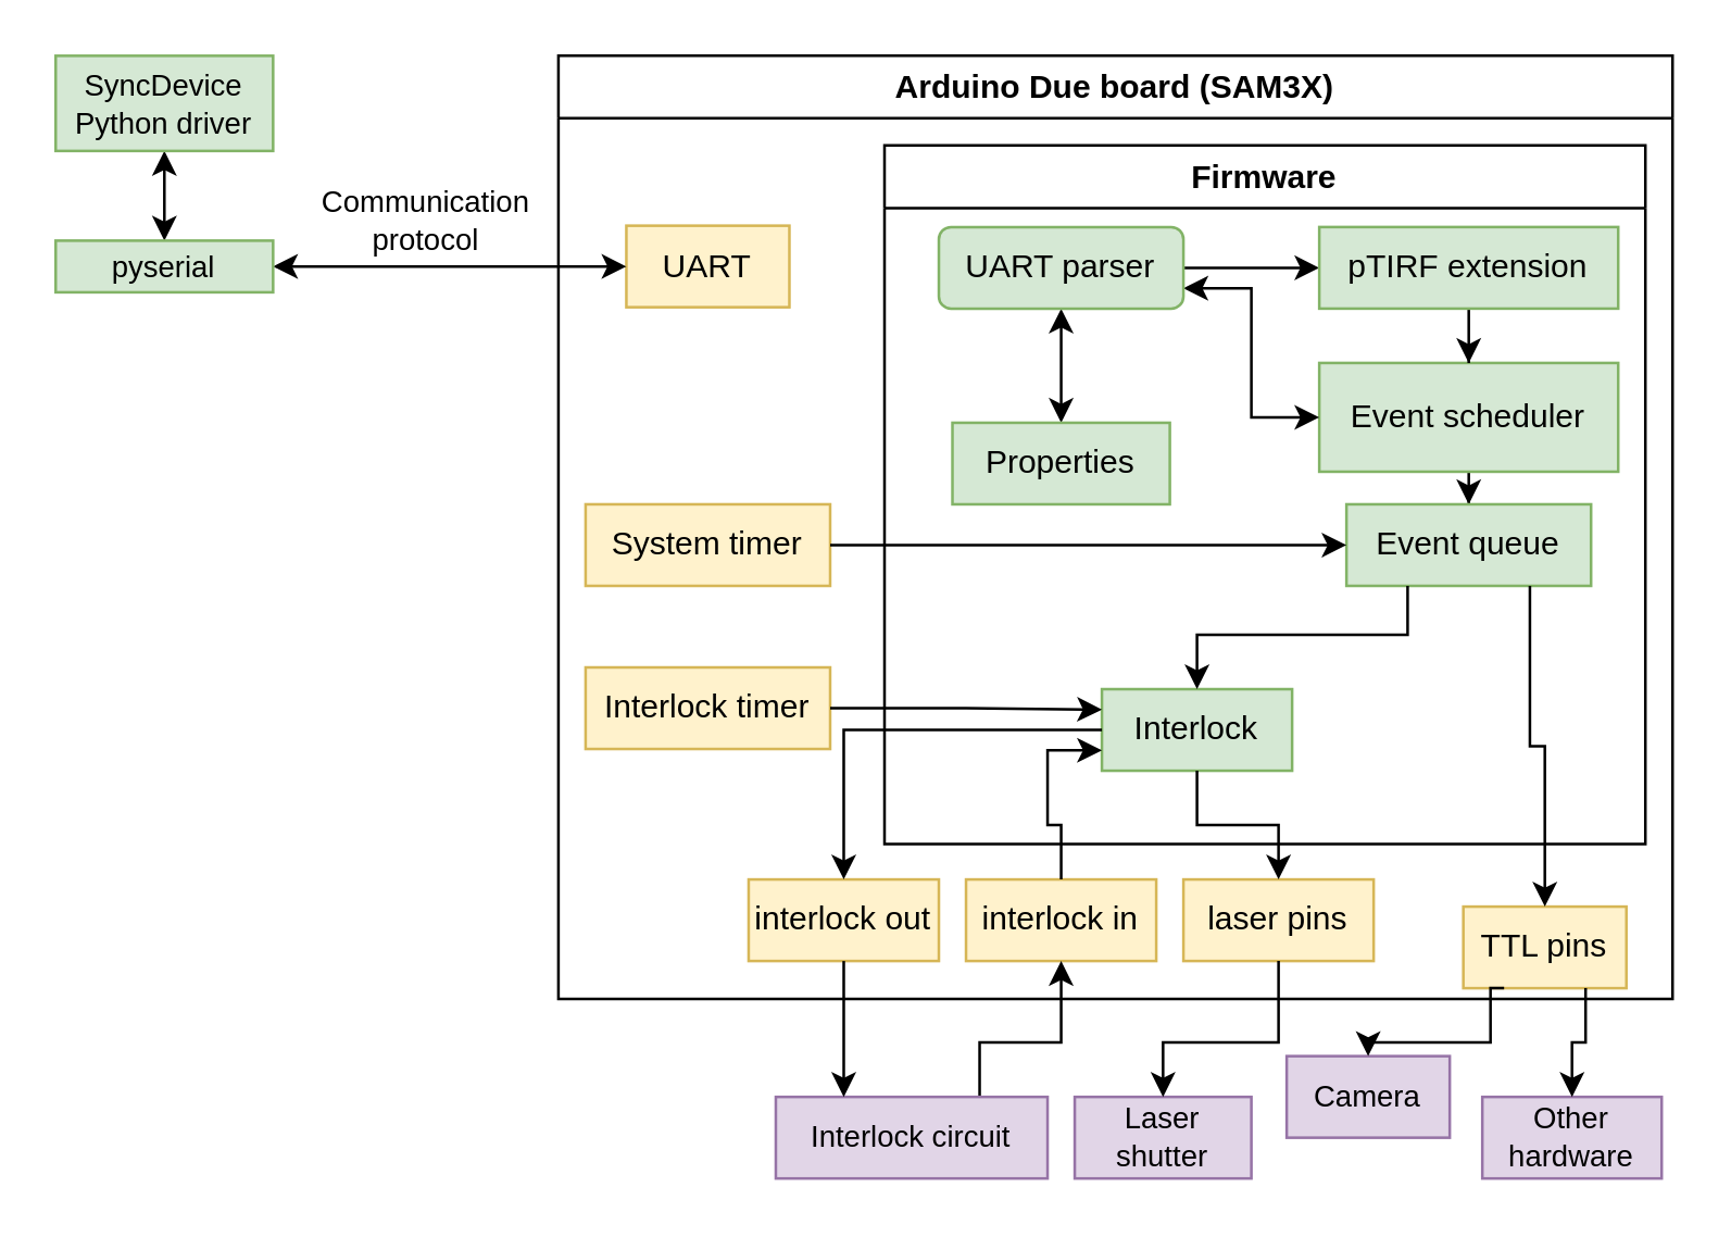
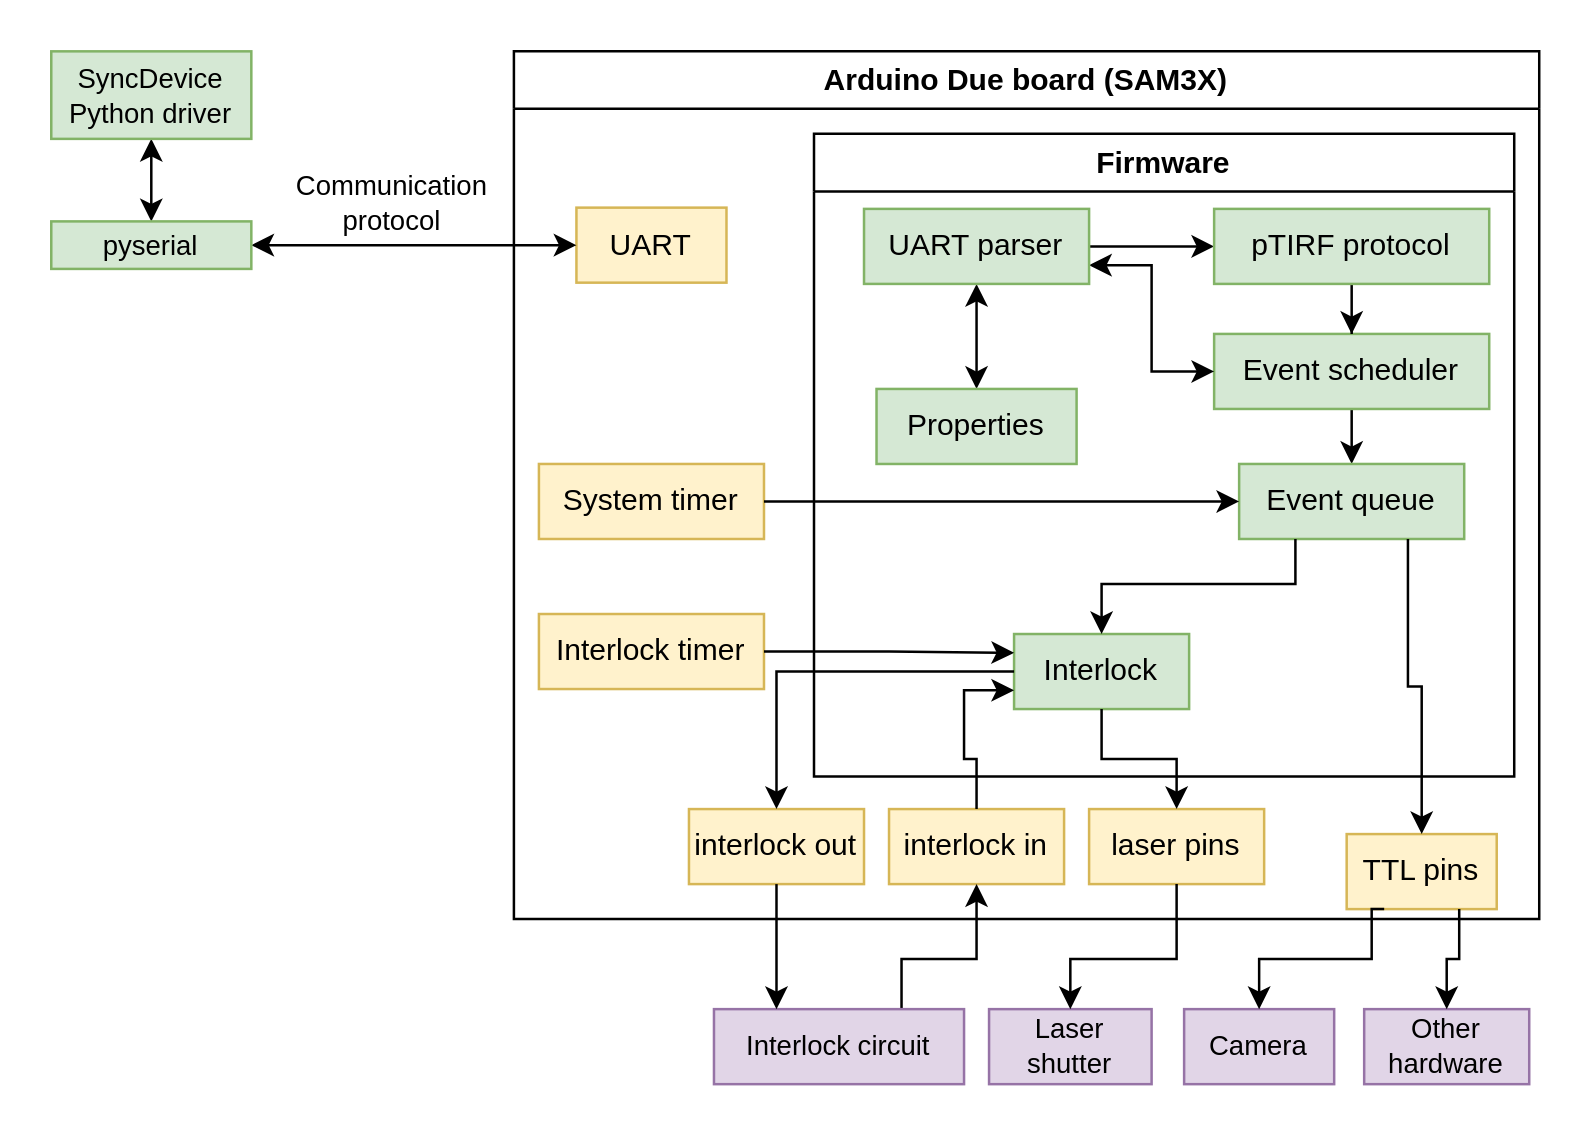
  <mxCell id="0" />
  <mxCell id="1" parent="0" />
  <mxCell id="2" value="Arduino Due board (SAM3X)" style="swimlane;whiteSpace=wrap;html=1;labelBackgroundColor=none;" vertex="1" parent="1"><mxGeometry x="205" y="20" width="410" height="347" as="geometry" /></mxCell>
  <mxCell id="3" value="Firmware" style="swimlane;whiteSpace=wrap;html=1;labelBackgroundColor=none;" vertex="1" parent="2"><mxGeometry x="120" y="33" width="280" height="257" as="geometry" /></mxCell>
  <mxCell id="4" style="edgeStyle=orthogonalEdgeStyle;shape=connector;rounded=0;orthogonalLoop=1;jettySize=auto;html=1;strokeColor=default;align=center;verticalAlign=middle;fontFamily=Helvetica;fontSize=11;fontColor=default;labelBackgroundColor=none;startArrow=none;startFill=0;endArrow=classic;" edge="1" parent="3" source="5" target="13"><mxGeometry relative="1" as="geometry" /></mxCell>
- <mxCell id="5" value="Event scheduler" style="rounded=0;whiteSpace=wrap;html=1;labelBackgroundColor=none;fillColor=#d5e8d4;strokeColor=#82b366;" vertex="1" parent="3"><mxGeometry x="160" y="80" width="110" height="40" as="geometry" /></mxCell>
+ <mxCell id="5" value="Event scheduler" style="rounded=0;whiteSpace=wrap;html=1;labelBackgroundColor=none;fillColor=#d5e8d4;strokeColor=#82b366;" vertex="1" parent="3"><mxGeometry x="160" y="80" width="110" height="30" as="geometry" /></mxCell>
  <mxCell id="6" style="edgeStyle=orthogonalEdgeStyle;shape=connector;rounded=0;orthogonalLoop=1;jettySize=auto;html=1;strokeColor=default;align=center;verticalAlign=middle;fontFamily=Helvetica;fontSize=11;fontColor=default;labelBackgroundColor=none;startArrow=classic;startFill=1;endArrow=classic;entryX=0;entryY=0.5;entryDx=0;entryDy=0;exitX=1;exitY=0.75;exitDx=0;exitDy=0;" edge="1" parent="3" source="9" target="5"><mxGeometry relative="1" as="geometry" /></mxCell>
  <mxCell id="7" style="edgeStyle=orthogonalEdgeStyle;shape=connector;rounded=0;orthogonalLoop=1;jettySize=auto;html=1;entryX=0;entryY=0.5;entryDx=0;entryDy=0;strokeColor=default;align=center;verticalAlign=middle;fontFamily=Helvetica;fontSize=11;fontColor=default;labelBackgroundColor=none;startArrow=none;startFill=0;endArrow=classic;" edge="1" parent="3" source="9" target="11"><mxGeometry relative="1" as="geometry" /></mxCell>
  <mxCell id="8" style="edgeStyle=orthogonalEdgeStyle;shape=connector;rounded=0;orthogonalLoop=1;jettySize=auto;html=1;strokeColor=default;align=center;verticalAlign=middle;fontFamily=Helvetica;fontSize=11;fontColor=default;labelBackgroundColor=none;startArrow=classic;startFill=1;endArrow=classic;" edge="1" parent="3" source="9" target="12"><mxGeometry relative="1" as="geometry" /></mxCell>
- <mxCell id="9" value="UART parser" style="whiteSpace=wrap;html=1;labelBackgroundColor=none;fillColor=#d5e8d4;strokeColor=#82b366;rounded=1;" vertex="1" parent="3"><mxGeometry x="20" y="30" width="90" height="30" as="geometry" /></mxCell>
+ <mxCell id="9" value="UART parser" style="rounded=0;whiteSpace=wrap;html=1;labelBackgroundColor=none;fillColor=#d5e8d4;strokeColor=#82b366;" vertex="1" parent="3"><mxGeometry x="20" y="30" width="90" height="30" as="geometry" /></mxCell>
  <mxCell id="10" style="edgeStyle=orthogonalEdgeStyle;shape=connector;rounded=0;orthogonalLoop=1;jettySize=auto;html=1;strokeColor=default;align=center;verticalAlign=middle;fontFamily=Helvetica;fontSize=11;fontColor=default;labelBackgroundColor=none;startArrow=none;startFill=0;endArrow=classic;" edge="1" parent="3" source="11" target="5"><mxGeometry relative="1" as="geometry" /></mxCell>
- <mxCell id="11" value="pTIRF extension" style="rounded=0;whiteSpace=wrap;html=1;labelBackgroundColor=none;fillColor=#d5e8d4;strokeColor=#82b366;" vertex="1" parent="3"><mxGeometry x="160" y="30" width="110" height="30" as="geometry" /></mxCell>
+ <mxCell id="11" value="pTIRF protocol" style="rounded=0;whiteSpace=wrap;html=1;labelBackgroundColor=none;fillColor=#d5e8d4;strokeColor=#82b366;" vertex="1" parent="3"><mxGeometry x="160" y="30" width="110" height="30" as="geometry" /></mxCell>
  <mxCell id="12" value="Properties" style="rounded=0;whiteSpace=wrap;html=1;labelBackgroundColor=none;fillColor=#d5e8d4;strokeColor=#82b366;" vertex="1" parent="3"><mxGeometry x="25" y="102" width="80" height="30" as="geometry" /></mxCell>
  <mxCell id="13" value="Event queue" style="rounded=0;whiteSpace=wrap;html=1;labelBackgroundColor=none;fillColor=#d5e8d4;strokeColor=#82b366;" vertex="1" parent="3"><mxGeometry x="170" y="132" width="90" height="30" as="geometry" /></mxCell>
  <mxCell id="14" value="Interlock" style="rounded=0;whiteSpace=wrap;html=1;labelBackgroundColor=none;fillColor=#d5e8d4;strokeColor=#82b366;" vertex="1" parent="3"><mxGeometry x="80" y="200" width="70" height="30" as="geometry" /></mxCell>
  <mxCell id="15" style="edgeStyle=orthogonalEdgeStyle;shape=connector;rounded=0;orthogonalLoop=1;jettySize=auto;html=1;entryX=0.5;entryY=0;entryDx=0;entryDy=0;strokeColor=default;align=center;verticalAlign=middle;fontFamily=Helvetica;fontSize=11;fontColor=default;labelBackgroundColor=none;startArrow=none;startFill=0;endArrow=classic;exitX=0.25;exitY=1;exitDx=0;exitDy=0;" edge="1" parent="3" source="13" target="14"><mxGeometry relative="1" as="geometry"><Array as="points"><mxPoint x="192" y="180" /><mxPoint x="115" y="180" /></Array></mxGeometry></mxCell>
  <mxCell id="16" value="Interlock timer" style="rounded=0;whiteSpace=wrap;html=1;labelBackgroundColor=none;fillColor=#fff2cc;strokeColor=#d6b656;" vertex="1" parent="2"><mxGeometry x="10" y="225" width="90" height="30" as="geometry" /></mxCell>
  <mxCell id="17" style="edgeStyle=orthogonalEdgeStyle;shape=connector;rounded=0;orthogonalLoop=1;jettySize=auto;html=1;exitX=1;exitY=0.5;exitDx=0;exitDy=0;entryX=0;entryY=0.25;entryDx=0;entryDy=0;strokeColor=default;align=center;verticalAlign=middle;fontFamily=Helvetica;fontSize=11;fontColor=default;labelBackgroundColor=none;startArrow=none;startFill=0;endArrow=classic;" edge="1" parent="2" source="16" target="14"><mxGeometry relative="1" as="geometry" /></mxCell>
  <mxCell id="18" value="System timer" style="rounded=0;whiteSpace=wrap;html=1;labelBackgroundColor=none;fillColor=#fff2cc;strokeColor=#d6b656;" vertex="1" parent="2"><mxGeometry x="10" y="165" width="90" height="30" as="geometry" /></mxCell>
  <mxCell id="19" style="edgeStyle=orthogonalEdgeStyle;shape=connector;rounded=0;orthogonalLoop=1;jettySize=auto;html=1;strokeColor=default;align=center;verticalAlign=middle;fontFamily=Helvetica;fontSize=11;fontColor=default;labelBackgroundColor=none;startArrow=none;startFill=0;endArrow=classic;" edge="1" parent="2" source="18" target="13"><mxGeometry relative="1" as="geometry" /></mxCell>
  <mxCell id="20" value="interlock in" style="rounded=0;whiteSpace=wrap;html=1;labelBackgroundColor=none;fillColor=#fff2cc;strokeColor=#d6b656;" vertex="1" parent="2"><mxGeometry x="150" y="303" width="70" height="30" as="geometry" /></mxCell>
  <mxCell id="21" value="interlock out" style="rounded=0;whiteSpace=wrap;html=1;labelBackgroundColor=none;fillColor=#fff2cc;strokeColor=#d6b656;" vertex="1" parent="2"><mxGeometry x="70" y="303" width="70" height="30" as="geometry" /></mxCell>
  <mxCell id="22" value="laser pins" style="rounded=0;whiteSpace=wrap;html=1;labelBackgroundColor=none;fillColor=#fff2cc;strokeColor=#d6b656;" vertex="1" parent="2"><mxGeometry x="230" y="303" width="70" height="30" as="geometry" /></mxCell>
  <mxCell id="23" value="TTL pins" style="rounded=0;whiteSpace=wrap;html=1;labelBackgroundColor=none;fillColor=#fff2cc;strokeColor=#d6b656;" vertex="1" parent="2"><mxGeometry x="333" y="313" width="60" height="30" as="geometry" /></mxCell>
  <mxCell id="24" style="edgeStyle=orthogonalEdgeStyle;shape=connector;rounded=0;orthogonalLoop=1;jettySize=auto;html=1;strokeColor=default;align=center;verticalAlign=middle;fontFamily=Helvetica;fontSize=11;fontColor=default;labelBackgroundColor=none;startArrow=none;startFill=0;endArrow=classic;entryX=0;entryY=0.75;entryDx=0;entryDy=0;exitX=0.5;exitY=0;exitDx=0;exitDy=0;" edge="1" parent="2" source="20" target="14"><mxGeometry relative="1" as="geometry" /></mxCell>
  <mxCell id="25" style="edgeStyle=orthogonalEdgeStyle;shape=connector;rounded=0;orthogonalLoop=1;jettySize=auto;html=1;strokeColor=default;align=center;verticalAlign=middle;fontFamily=Helvetica;fontSize=11;fontColor=default;labelBackgroundColor=none;startArrow=none;startFill=0;endArrow=classic;" edge="1" parent="2" source="14" target="21"><mxGeometry relative="1" as="geometry" /></mxCell>
  <mxCell id="26" style="edgeStyle=orthogonalEdgeStyle;shape=connector;rounded=0;orthogonalLoop=1;jettySize=auto;html=1;strokeColor=default;align=center;verticalAlign=middle;fontFamily=Helvetica;fontSize=11;fontColor=default;labelBackgroundColor=none;startArrow=none;startFill=0;endArrow=classic;entryX=0.5;entryY=0;entryDx=0;entryDy=0;" edge="1" parent="2" source="14" target="22"><mxGeometry relative="1" as="geometry" /></mxCell>
  <mxCell id="27" style="edgeStyle=orthogonalEdgeStyle;shape=connector;rounded=0;orthogonalLoop=1;jettySize=auto;html=1;strokeColor=default;align=center;verticalAlign=middle;fontFamily=Helvetica;fontSize=11;fontColor=default;labelBackgroundColor=none;startArrow=none;startFill=0;endArrow=classic;exitX=0.75;exitY=1;exitDx=0;exitDy=0;entryX=0.5;entryY=0;entryDx=0;entryDy=0;" edge="1" parent="2" source="13" target="23"><mxGeometry relative="1" as="geometry" /></mxCell>
  <mxCell id="28" value="UART" style="rounded=0;whiteSpace=wrap;html=1;labelBackgroundColor=none;fillColor=#fff2cc;strokeColor=#d6b656;" vertex="1" parent="2"><mxGeometry x="25" y="62.5" width="60" height="30" as="geometry" /></mxCell>
  <mxCell id="29" style="edgeStyle=orthogonalEdgeStyle;shape=connector;rounded=0;orthogonalLoop=1;jettySize=auto;html=1;exitX=0.75;exitY=0;exitDx=0;exitDy=0;strokeColor=default;align=center;verticalAlign=middle;fontFamily=Helvetica;fontSize=11;fontColor=default;labelBackgroundColor=none;startArrow=none;startFill=0;endArrow=classic;" edge="1" parent="1" source="30" target="20"><mxGeometry relative="1" as="geometry"><Array as="points"><mxPoint x="360" y="383" /><mxPoint x="390" y="383" /></Array></mxGeometry></mxCell>
  <mxCell id="30" value="Interlock circuit" style="rounded=0;whiteSpace=wrap;html=1;fontFamily=Helvetica;fontSize=11;labelBackgroundColor=none;fillColor=#e1d5e7;strokeColor=#9673a6;" vertex="1" parent="1"><mxGeometry x="285" y="403" width="100" height="30" as="geometry" /></mxCell>
  <mxCell id="31" style="edgeStyle=orthogonalEdgeStyle;shape=connector;rounded=0;orthogonalLoop=1;jettySize=auto;html=1;entryX=0.25;entryY=0;entryDx=0;entryDy=0;strokeColor=default;align=center;verticalAlign=middle;fontFamily=Helvetica;fontSize=11;fontColor=default;labelBackgroundColor=none;startArrow=none;startFill=0;endArrow=classic;" edge="1" parent="1" source="21" target="30"><mxGeometry relative="1" as="geometry" /></mxCell>
  <mxCell id="32" value="Laser shutter" style="rounded=0;whiteSpace=wrap;html=1;fontFamily=Helvetica;fontSize=11;labelBackgroundColor=none;fillColor=#e1d5e7;strokeColor=#9673a6;" vertex="1" parent="1"><mxGeometry x="395" y="403" width="65" height="30" as="geometry" /></mxCell>
  <mxCell id="33" style="edgeStyle=orthogonalEdgeStyle;shape=connector;rounded=0;orthogonalLoop=1;jettySize=auto;html=1;entryX=0.5;entryY=0;entryDx=0;entryDy=0;strokeColor=default;align=center;verticalAlign=middle;fontFamily=Helvetica;fontSize=11;fontColor=default;labelBackgroundColor=none;startArrow=none;startFill=0;endArrow=classic;" edge="1" parent="1" source="22" target="32"><mxGeometry relative="1" as="geometry"><Array as="points"><mxPoint x="470" y="383" /><mxPoint x="427" y="383" /></Array></mxGeometry></mxCell>
- <mxCell id="34" value="Camera" style="rounded=0;whiteSpace=wrap;html=1;fontFamily=Helvetica;fontSize=11;labelBackgroundColor=none;fillColor=#e1d5e7;strokeColor=#9673a6;" vertex="1" parent="1"><mxGeometry x="473" y="388" width="60" height="30" as="geometry" /></mxCell>
+ <mxCell id="34" value="Camera" style="rounded=0;whiteSpace=wrap;html=1;fontFamily=Helvetica;fontSize=11;labelBackgroundColor=none;fillColor=#e1d5e7;strokeColor=#9673a6;" vertex="1" parent="1"><mxGeometry x="473" y="403" width="60" height="30" as="geometry" /></mxCell>
  <mxCell id="35" style="edgeStyle=orthogonalEdgeStyle;shape=connector;rounded=0;orthogonalLoop=1;jettySize=auto;html=1;entryX=0.5;entryY=0;entryDx=0;entryDy=0;strokeColor=default;align=center;verticalAlign=middle;fontFamily=Helvetica;fontSize=11;fontColor=default;labelBackgroundColor=none;startArrow=none;startFill=0;endArrow=classic;exitX=0.25;exitY=1;exitDx=0;exitDy=0;" edge="1" parent="1" source="23" target="34"><mxGeometry relative="1" as="geometry"><Array as="points"><mxPoint x="548" y="383" /><mxPoint x="503" y="383" /></Array></mxGeometry></mxCell>
  <mxCell id="36" value="Other hardware" style="rounded=0;whiteSpace=wrap;html=1;fontFamily=Helvetica;fontSize=11;labelBackgroundColor=none;fillColor=#e1d5e7;strokeColor=#9673a6;" vertex="1" parent="1"><mxGeometry x="545" y="403" width="66" height="30" as="geometry" /></mxCell>
  <mxCell id="37" style="edgeStyle=orthogonalEdgeStyle;shape=connector;rounded=0;orthogonalLoop=1;jettySize=auto;html=1;exitX=0.75;exitY=1;exitDx=0;exitDy=0;entryX=0.5;entryY=0;entryDx=0;entryDy=0;strokeColor=default;align=center;verticalAlign=middle;fontFamily=Helvetica;fontSize=11;fontColor=default;labelBackgroundColor=none;startArrow=none;startFill=0;endArrow=classic;" edge="1" parent="1" source="23" target="36"><mxGeometry relative="1" as="geometry" /></mxCell>
  <mxCell id="38" style="edgeStyle=orthogonalEdgeStyle;shape=connector;rounded=0;orthogonalLoop=1;jettySize=auto;html=1;entryX=0.5;entryY=0;entryDx=0;entryDy=0;strokeColor=default;align=center;verticalAlign=middle;fontFamily=Helvetica;fontSize=11;fontColor=default;labelBackgroundColor=none;startArrow=classic;startFill=1;endArrow=classic;" edge="1" parent="1" source="39" target="42"><mxGeometry relative="1" as="geometry" /></mxCell>
  <mxCell id="39" value="SyncDevice Python driver" style="rounded=0;whiteSpace=wrap;html=1;fontFamily=Helvetica;fontSize=11;labelBackgroundColor=none;fillColor=#d5e8d4;strokeColor=#82b366;" vertex="1" parent="1"><mxGeometry x="20" y="20" width="80" height="35" as="geometry" /></mxCell>
  <mxCell id="40" style="edgeStyle=orthogonalEdgeStyle;shape=connector;rounded=0;orthogonalLoop=1;jettySize=auto;html=1;entryX=0;entryY=0.5;entryDx=0;entryDy=0;strokeColor=default;align=center;verticalAlign=middle;fontFamily=Helvetica;fontSize=11;fontColor=default;labelBackgroundColor=none;startArrow=classic;startFill=1;endArrow=classic;" edge="1" parent="1" source="42" target="28"><mxGeometry relative="1" as="geometry" /></mxCell>
  <mxCell id="41" value="Communication&lt;br&gt;protocol" style="edgeLabel;html=1;align=center;verticalAlign=middle;resizable=0;points=[];fontFamily=Helvetica;fontSize=11;fontColor=default;labelBackgroundColor=default;" vertex="1" connectable="0" parent="40"><mxGeometry x="-0.156" y="1" relative="1" as="geometry"><mxPoint y="-16" as="offset" /></mxGeometry></mxCell>
  <mxCell id="42" value="pyserial" style="rounded=0;whiteSpace=wrap;html=1;fontFamily=Helvetica;fontSize=11;labelBackgroundColor=none;fillColor=#d5e8d4;strokeColor=#82b366;" vertex="1" parent="1"><mxGeometry x="20" y="88" width="80" height="19" as="geometry" /></mxCell>
